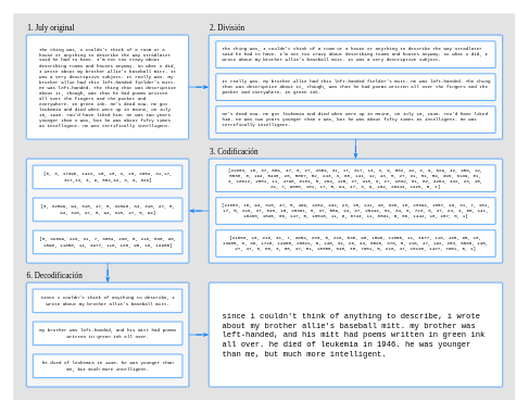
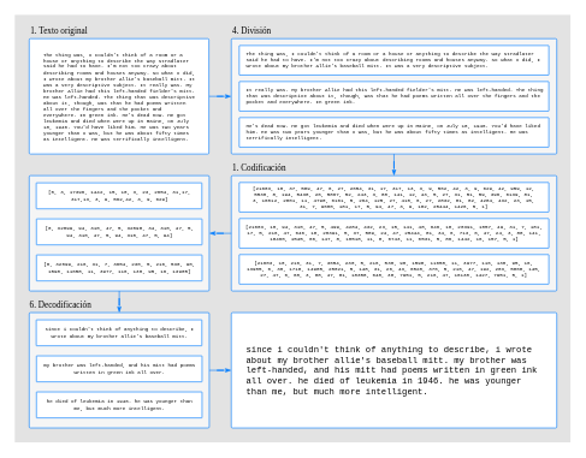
  <mxCell id="0" />
  <mxCell id="1" parent="0" />
  <mxCell id="2" value="" style="rounded=0;whiteSpace=wrap;html=1;strokeColor=none;fillColor=#E3E3E3;" vertex="1" parent="1"><mxGeometry x="20" y="20" width="770" height="593" as="geometry" /></mxCell>
  <mxCell id="3" value="" style="rounded=1;whiteSpace=wrap;html=1;arcSize=1;strokeColor=#007cffff;fillColor=#FFFFFF;fontFamily=Ubuntu;fontSource=https%3A%2F%2Ffonts.googleapis.com%2Fcss%3Ffamily%3DUbuntu;" vertex="1" parent="1"><mxGeometry x="320" y="433" width="451" height="160" as="geometry" /></mxCell>
  <mxCell id="4" style="edgeStyle=orthogonalEdgeStyle;rounded=0;orthogonalLoop=1;jettySize=auto;html=1;entryX=0;entryY=0.5;entryDx=0;entryDy=0;endArrow=classicThin;endFill=1;strokeColor=#007CFF;strokeWidth=1;fontFamily=Ubuntu;fontSource=https%3A%2F%2Ffonts.googleapis.com%2Fcss%3Ffamily%3DUbuntu;fontSize=12;" edge="1" parent="1" source="5" target="3"><mxGeometry relative="1" as="geometry" /></mxCell>
  <mxCell id="5" value="" style="rounded=1;whiteSpace=wrap;html=1;arcSize=1;strokeColor=#007cffff;fontFamily=Ubuntu;fontSource=https%3A%2F%2Ffonts.googleapis.com%2Fcss%3Ffamily%3DUbuntu;fillColor=#F5F5F5;" vertex="1" parent="1"><mxGeometry x="40" y="433" width="249.5" height="160" as="geometry" /></mxCell>
  <mxCell id="6" value="" style="group" vertex="1" connectable="0" parent="1"><mxGeometry x="320" y="53.005" width="451" height="160" as="geometry" /></mxCell>
  <mxCell id="7" value="" style="rounded=1;whiteSpace=wrap;html=1;arcSize=1;strokeColor=#007cffff;fontFamily=Ubuntu;fontSource=https%3A%2F%2Ffonts.googleapis.com%2Fcss%3Ffamily%3DUbuntu;fillColor=#F5F5F5;" vertex="1" parent="6"><mxGeometry width="451" height="160" as="geometry" /></mxCell>
  <mxCell id="8" value="" style="group;align=left;" vertex="1" connectable="0" parent="6"><mxGeometry x="11" y="9.505" width="429" height="41" as="geometry" /></mxCell>
  <mxCell id="9" value="" style="rounded=1;whiteSpace=wrap;html=1;arcSize=1;strokeColor=#007cffff;fillColor=#FFFFFF;fontFamily=Ubuntu;fontSource=https%3A%2F%2Ffonts.googleapis.com%2Fcss%3Ffamily%3DUbuntu;" vertex="1" parent="8"><mxGeometry width="429" height="41" as="geometry" /></mxCell>
  <mxCell id="10" value="The thing was, I couldn't think of a room or a house or anything to describe the way Stradlater said he had to have. I'm not too crazy about describing rooms and houses anyway. So what I did, I wrote about my brother Allie's baseball mitt. It was a very descriptive subject." style="text;html=1;fillColor=none;align=left;verticalAlign=middle;rounded=0;labelPosition=center;verticalLabelPosition=middle;fontFamily=Courier New;labelBorderColor=none;spacing=0;spacingLeft=0;whiteSpace=wrap;fontSize=7;" vertex="1" parent="8"><mxGeometry x="10" width="409" height="40.99" as="geometry" /></mxCell>
  <mxCell id="11" value="" style="group" vertex="1" connectable="0" parent="6"><mxGeometry x="11" y="59.495" width="429" height="41" as="geometry" /></mxCell>
  <mxCell id="12" value="" style="rounded=1;whiteSpace=wrap;html=1;arcSize=1;strokeColor=#007cffff;fillColor=#FFFFFF;fontFamily=Ubuntu;fontSource=https%3A%2F%2Ffonts.googleapis.com%2Fcss%3Ffamily%3DUbuntu;" vertex="1" parent="11"><mxGeometry width="429" height="41" as="geometry" /></mxCell>
  <mxCell id="13" value="&lt;div align=&quot;left&quot;&gt;It really was. My brother Allie had this left-handed fielder's mitt. He was left-handed. The thing that was descriptive about it, though, was that he had poems written all over the fingers and the pocket and everywhere. In green ink.&lt;/div&gt;" style="text;html=1;fillColor=none;align=left;verticalAlign=middle;rounded=0;labelPosition=center;verticalLabelPosition=middle;fontFamily=Courier New;labelBorderColor=none;spacing=0;spacingLeft=0;whiteSpace=wrap;fontSize=7;" vertex="1" parent="11"><mxGeometry x="9.522" y="0.01" width="409.956" height="40.99" as="geometry" /></mxCell>
  <mxCell id="14" value="" style="group" vertex="1" connectable="0" parent="6"><mxGeometry x="11" y="109.495" width="429" height="41" as="geometry" /></mxCell>
  <mxCell id="15" value="" style="rounded=1;whiteSpace=wrap;html=1;arcSize=1;strokeColor=#007cffff;fillColor=#FFFFFF;fontFamily=Ubuntu;fontSource=https%3A%2F%2Ffonts.googleapis.com%2Fcss%3Ffamily%3DUbuntu;" vertex="1" parent="14"><mxGeometry width="429" height="41" as="geometry" /></mxCell>
  <mxCell id="16" value="&lt;div align=&quot;left&quot;&gt;He's dead now. He got leukemia and died when were up in Maine, on July 18, 1946. You'd have liked him. He was two years younger than I was, but he was about fifty times as intelligent. He was terrifically intelligent.&lt;/div&gt;" style="text;html=1;fillColor=none;align=left;verticalAlign=middle;rounded=0;labelPosition=center;verticalLabelPosition=middle;fontFamily=Courier New;labelBorderColor=none;spacing=0;spacingLeft=0;whiteSpace=wrap;fontSize=7;" vertex="1" parent="14"><mxGeometry x="9.977" y="0.01" width="409.047" height="40.99" as="geometry" /></mxCell>
  <mxCell id="17" value="" style="group" vertex="1" connectable="0" parent="1"><mxGeometry x="320" y="243.005" width="451" height="160" as="geometry" /></mxCell>
  <mxCell id="18" value="" style="rounded=1;whiteSpace=wrap;html=1;arcSize=1;strokeColor=#007cffff;fontFamily=Ubuntu;fontSource=https%3A%2F%2Ffonts.googleapis.com%2Fcss%3Ffamily%3DUbuntu;fillColor=#F5F5F5;" vertex="1" parent="17"><mxGeometry width="451" height="160" as="geometry" /></mxCell>
  <mxCell id="19" value="" style="group" vertex="1" connectable="0" parent="17"><mxGeometry x="11" y="9.505" width="429" height="50.49" as="geometry" /></mxCell>
  <mxCell id="20" value="" style="rounded=1;whiteSpace=wrap;html=1;arcSize=1;strokeColor=#007cffff;fillColor=#FFFFFF;fontFamily=Ubuntu;fontSource=https%3A%2F%2Ffonts.googleapis.com%2Fcss%3Ffamily%3DUbuntu;" vertex="1" parent="19"><mxGeometry width="429" height="41" as="geometry" /></mxCell>
  <mxCell id="21" value="[21603, 10, 37, 589, 47, 6, 27, 2654, 31, 17, 317, 13, 3, 9, 562, 42, 3, 9, 629, 42, 959, 12, 5530, 8, 194, 5438, 26, 5867, 52, 243, 3, 88, 141, 12, 43, 5, 27, 31, 51, 59, 396, 6139, 81, 3, 16012, 2801, 11, 4790, 6161, 5, 264, 125, 27, 410, 6, 27, 2832, 81, 82, 4284, 432, 23, 15, 31, 7, 9600, 181, 17, 5, 94, 47, 3, 9, 182, 25444, 1426, 5, 1]" style="text;html=1;fillColor=none;align=center;verticalAlign=middle;rounded=0;labelPosition=center;verticalLabelPosition=middle;fontFamily=Courier New;labelBorderColor=none;spacing=0;spacingLeft=0;whiteSpace=wrap;fontSize=7;" vertex="1" parent="19"><mxGeometry x="19" width="391" height="40.99" as="geometry" /></mxCell>
  <mxCell id="22" value="" style="group" vertex="1" connectable="0" parent="17"><mxGeometry x="11" y="59.495" width="429" height="41" as="geometry" /></mxCell>
  <mxCell id="23" value="" style="rounded=1;whiteSpace=wrap;html=1;arcSize=1;strokeColor=#007cffff;fillColor=#FFFFFF;fontFamily=Ubuntu;fontSource=https%3A%2F%2Ffonts.googleapis.com%2Fcss%3Ffamily%3DUbuntu;" vertex="1" parent="22"><mxGeometry width="429" height="41" as="geometry" /></mxCell>
  <mxCell id="24" value="[21603, 10, 94, 310, 47, 5, 499, 4284, 432, 23, 15, 141, 48, 646, 18, 20391, 1057, 49, 31, 7, 181, 17, 5, 216, 47, 646, 18, 20391, 5, 37, 589, 24, 47, 25444, 81, 34, 6, 713, 6, 47, 24, 3, 88, 141, 18460, 1545, 66, 147, 8, 10518, 11, 8, 6743, 11, 6531, 5, 86, 1442, 16, 157, 5, 1]" style="text;html=1;fillColor=none;align=center;verticalAlign=middle;rounded=0;labelPosition=center;verticalLabelPosition=middle;fontFamily=Courier New;labelBorderColor=none;spacing=0;spacingLeft=0;whiteSpace=wrap;fontSize=7;" vertex="1" parent="22"><mxGeometry x="9.522" y="0.01" width="409.956" height="40.99" as="geometry" /></mxCell>
  <mxCell id="25" value="" style="group" vertex="1" connectable="0" parent="17"><mxGeometry x="11" y="109.495" width="429" height="41" as="geometry" /></mxCell>
  <mxCell id="26" value="" style="rounded=1;whiteSpace=wrap;html=1;arcSize=1;strokeColor=#007cffff;fillColor=#FFFFFF;fontFamily=Ubuntu;fontSource=https%3A%2F%2Ffonts.googleapis.com%2Fcss%3Ffamily%3DUbuntu;" vertex="1" parent="25"><mxGeometry width="429" height="41" as="geometry" /></mxCell>
  <mxCell id="27" value="[21603, 10, 216, 31, 7, 3654, 230, 5, 216, 530, 90, 1598, 11658, 11, 3977, 116, 130, 95, 16, 13905, 6, 30, 1718, 14985, 25021, 5, 148, 31, 26, 43, 6528, 376, 5, 216, 47, 192, 203, 5868, 145, 27, 47, 6, 68, 3, 88, 47, 81, 18358, 648, 38, 7951, 5, 216, 47, 16138, 1427, 7951, 5, 1]" style="text;html=1;fillColor=none;align=center;verticalAlign=middle;rounded=0;labelPosition=center;verticalLabelPosition=middle;fontFamily=Courier New;labelBorderColor=none;spacing=0;spacingLeft=0;whiteSpace=wrap;fontSize=7;" vertex="1" parent="25"><mxGeometry x="9.977" y="0.01" width="409.047" height="40.99" as="geometry" /></mxCell>
  <mxCell id="28" style="edgeStyle=orthogonalEdgeStyle;rounded=0;orthogonalLoop=1;jettySize=auto;html=1;entryX=0;entryY=0.5;entryDx=0;entryDy=0;endArrow=classicThin;endFill=1;strokeWidth=1;fontFamily=Ubuntu;fontSource=https%3A%2F%2Ffonts.googleapis.com%2Fcss%3Ffamily%3DUbuntu;fontSize=12;strokeColor=#007CFF;" edge="1" parent="1" source="29" target="7"><mxGeometry relative="1" as="geometry" /></mxCell>
  <mxCell id="29" value="" style="rounded=1;whiteSpace=wrap;html=1;arcSize=1;strokeColor=#007cffff;fillColor=#FFFFFF;fontFamily=Ubuntu;fontSource=https%3A%2F%2Ffonts.googleapis.com%2Fcss%3Ffamily%3DUbuntu;" vertex="1" parent="1"><mxGeometry x="40" y="53.01" width="249" height="160" as="geometry" /></mxCell>
  <mxCell id="30" value="The thing was, I couldn't think of a room or a house or anything to describe the way Stradlater said he had to have. I'm not too crazy about describing rooms and houses anyway. So what I did, I wrote about my brother Allie's baseball mitt. It was a very descriptive subject. It really was. My brother Allie had this left-handed fielder's mitt. He was left-handed. The thing that was descriptive about it, though, was that he had poems written all over the fingers and the pocket and everywhere. In green ink. He's dead now. He got leukemia and died when were up in Maine, on July 18, 1946. You'd have liked him. He was two years younger than I was, but he was about fifty times as intelligent. He was terrifically intelligent." style="text;html=1;fillColor=none;align=left;verticalAlign=middle;rounded=0;labelPosition=center;verticalLabelPosition=middle;fontFamily=Courier New;labelBorderColor=none;spacing=0;spacingLeft=0;whiteSpace=wrap;fontSize=7;" vertex="1" parent="1"><mxGeometry x="60" y="65.23" width="209" height="137.77" as="geometry" /></mxCell>
  <mxCell id="31" style="edgeStyle=orthogonalEdgeStyle;rounded=0;orthogonalLoop=1;jettySize=auto;html=1;endArrow=classicThin;endFill=1;strokeColor=#007CFF;strokeWidth=1;fontFamily=Ubuntu;fontSource=https%3A%2F%2Ffonts.googleapis.com%2Fcss%3Ffamily%3DUbuntu;fontSize=12;" edge="1" parent="1" source="32" target="5"><mxGeometry relative="1" as="geometry" /></mxCell>
  <mxCell id="32" value="" style="rounded=1;whiteSpace=wrap;html=1;arcSize=1;strokeColor=#007cffff;fontFamily=Ubuntu;fontSource=https%3A%2F%2Ffonts.googleapis.com%2Fcss%3Ffamily%3DUbuntu;fillColor=#F5F5F5;" vertex="1" parent="1"><mxGeometry x="40" y="243.01" width="249.5" height="160" as="geometry" /></mxCell>
  <mxCell id="33" value="" style="group" vertex="1" connectable="0" parent="1"><mxGeometry x="49.75" y="253" width="229.5" height="36" as="geometry" /></mxCell>
  <mxCell id="34" value="" style="rounded=1;whiteSpace=wrap;html=1;arcSize=1;strokeColor=#007cffff;fillColor=#FFFFFF;fontFamily=Ubuntu;fontSource=https%3A%2F%2Ffonts.googleapis.com%2Fcss%3Ffamily%3DUbuntu;" vertex="1" parent="33"><mxGeometry width="229.5" height="36" as="geometry" /></mxCell>
  <mxCell id="35" value="[0, 3, 17396, 1442, 15, 10, 3, 23, 2654, 31,17, 317,13, 3, 9, 562,42, 3, 9, 629]" style="text;html=1;fillColor=none;align=center;verticalAlign=middle;rounded=0;labelPosition=center;verticalLabelPosition=middle;fontFamily=Courier New;labelBorderColor=none;spacing=0;spacingLeft=0;whiteSpace=wrap;fontSize=7;" vertex="1" parent="33"><mxGeometry x="10" y="8.01" width="211.36" height="19.99" as="geometry" /></mxCell>
  <mxCell id="36" value="" style="group" vertex="1" connectable="0" parent="1"><mxGeometry x="50" y="303" width="229.5" height="36" as="geometry" /></mxCell>
  <mxCell id="37" value="" style="rounded=1;whiteSpace=wrap;html=1;arcSize=1;strokeColor=#007cffff;fillColor=#FFFFFF;fontFamily=Ubuntu;fontSource=https%3A%2F%2Ffonts.googleapis.com%2Fcss%3Ffamily%3DUbuntu;" vertex="1" parent="36"><mxGeometry width="229.5" height="36" as="geometry" /></mxCell>
  <mxCell id="38" value="[0, 32099, 94, 310, 47, 5, 32098, 34, 310, 47, 5, 94, 310, 47, 5, 94, 310, 47, 5, 94]" style="text;html=1;fillColor=none;align=center;verticalAlign=middle;rounded=0;labelPosition=center;verticalLabelPosition=middle;fontFamily=Courier New;labelBorderColor=none;spacing=0;spacingLeft=0;whiteSpace=wrap;fontSize=7;" vertex="1" parent="36"><mxGeometry x="10" y="8.01" width="211.36" height="19.99" as="geometry" /></mxCell>
  <mxCell id="39" value="" style="group" vertex="1" connectable="0" parent="1"><mxGeometry x="50" y="353" width="229.5" height="36" as="geometry" /></mxCell>
  <mxCell id="40" value="" style="rounded=1;whiteSpace=wrap;html=1;arcSize=1;strokeColor=#007cffff;fillColor=#FFFFFF;fontFamily=Ubuntu;fontSource=https%3A%2F%2Ffonts.googleapis.com%2Fcss%3Ffamily%3DUbuntu;" vertex="1" parent="39"><mxGeometry width="229.5" height="36" as="geometry" /></mxCell>
  <mxCell id="41" value="[0, 32099, 216, 31, 7, 3654, 230, 5, 216, 530, 90, 1598, 11658, 11, 3977, 116, 130, 95, 16, 13905]" style="text;html=1;fillColor=none;align=center;verticalAlign=middle;rounded=0;labelPosition=center;verticalLabelPosition=middle;fontFamily=Courier New;labelBorderColor=none;spacing=0;spacingLeft=0;whiteSpace=wrap;fontSize=7;" vertex="1" parent="39"><mxGeometry x="10" y="8.01" width="211.36" height="19.99" as="geometry" /></mxCell>
  <mxCell id="42" value="" style="group" vertex="1" connectable="0" parent="1"><mxGeometry x="49.75" y="442.99" width="229.5" height="36" as="geometry" /></mxCell>
  <mxCell id="43" value="" style="rounded=1;whiteSpace=wrap;html=1;arcSize=1;strokeColor=#007cffff;fillColor=#FFFFFF;fontFamily=Ubuntu;fontSource=https%3A%2F%2Ffonts.googleapis.com%2Fcss%3Ffamily%3DUbuntu;" vertex="1" parent="42"><mxGeometry width="229.5" height="36" as="geometry" /></mxCell>
  <mxCell id="44" value="since i couldn't think of anything to describe, I wrote about my brother allie's baseball mitt." style="text;html=1;fillColor=none;align=center;verticalAlign=middle;rounded=0;labelPosition=center;verticalLabelPosition=middle;fontFamily=Courier New;labelBorderColor=none;spacing=0;spacingLeft=0;whiteSpace=wrap;fontSize=7;" vertex="1" parent="42"><mxGeometry x="10" y="8.01" width="211.36" height="19.99" as="geometry" /></mxCell>
  <mxCell id="45" value="" style="group" vertex="1" connectable="0" parent="1"><mxGeometry x="50" y="492.99" width="229.5" height="36" as="geometry" /></mxCell>
  <mxCell id="46" value="" style="rounded=1;whiteSpace=wrap;html=1;arcSize=1;strokeColor=#007cffff;fillColor=#FFFFFF;fontFamily=Ubuntu;fontSource=https%3A%2F%2Ffonts.googleapis.com%2Fcss%3Ffamily%3DUbuntu;" vertex="1" parent="45"><mxGeometry width="229.5" height="36" as="geometry" /></mxCell>
  <mxCell id="47" value="my brother was left-handed, and his mitt had poems written in green ink all over." style="text;html=1;fillColor=none;align=center;verticalAlign=middle;rounded=0;labelPosition=center;verticalLabelPosition=middle;fontFamily=Courier New;labelBorderColor=none;spacing=0;spacingLeft=0;whiteSpace=wrap;fontSize=7;" vertex="1" parent="45"><mxGeometry x="10" y="8.01" width="211.36" height="19.99" as="geometry" /></mxCell>
  <mxCell id="48" value="" style="group" vertex="1" connectable="0" parent="1"><mxGeometry x="50" y="542.99" width="229.5" height="36" as="geometry" /></mxCell>
  <mxCell id="49" value="" style="rounded=1;whiteSpace=wrap;html=1;arcSize=1;strokeColor=#007cffff;fillColor=#FFFFFF;fontFamily=Ubuntu;fontSource=https%3A%2F%2Ffonts.googleapis.com%2Fcss%3Ffamily%3DUbuntu;" vertex="1" parent="48"><mxGeometry width="229.5" height="36" as="geometry" /></mxCell>
  <mxCell id="50" value="he died of leukemia in 1946. he was younger than me, but much more intelligent." style="text;html=1;fillColor=none;align=center;verticalAlign=middle;rounded=0;labelPosition=center;verticalLabelPosition=middle;fontFamily=Courier New;labelBorderColor=none;spacing=0;spacingLeft=0;whiteSpace=wrap;fontSize=7;" vertex="1" parent="48"><mxGeometry x="10" y="8.01" width="211.36" height="19.99" as="geometry" /></mxCell>
  <mxCell id="51" value="since i couldn't think of anything to describe, i wrote about my brother allie's baseball mitt. my brother was left-handed, and his mitt had poems written in green ink all over. he died of leukemia in 1946. he was younger than me, but much more intelligent." style="text;html=1;fillColor=none;align=left;verticalAlign=middle;rounded=0;labelPosition=center;verticalLabelPosition=middle;fontFamily=Courier New;labelBorderColor=none;spacing=0;spacingLeft=0;whiteSpace=wrap;fontSize=12;" vertex="1" parent="1"><mxGeometry x="341" y="445.22" width="409" height="137.77" as="geometry" /></mxCell>
- <mxCell id="52" value="&lt;div align=&quot;left&quot;&gt;1. July original&lt;br&gt;&lt;/div&gt;" style="text;html=1;strokeColor=none;fillColor=none;align=left;verticalAlign=middle;whiteSpace=wrap;rounded=0;fontSize=12;fontFamily=Ubuntu;fontSource=https%3A%2F%2Ffonts.googleapis.com%2Fcss%3Ffamily%3DUbuntu;" vertex="1" parent="1"><mxGeometry x="40" y="32" width="110" height="20" as="geometry" /></mxCell>
- <mxCell id="53" value="2. División" style="text;html=1;strokeColor=none;fillColor=none;align=left;verticalAlign=middle;whiteSpace=wrap;rounded=0;fontSize=12;fontFamily=Ubuntu;fontSource=https%3A%2F%2Ffonts.googleapis.com%2Fcss%3Ffamily%3DUbuntu;" vertex="1" parent="1"><mxGeometry x="320" y="33.01" width="100" height="20" as="geometry" /></mxCell>
- <mxCell id="54" value="3. Codificación" style="text;html=1;strokeColor=none;fillColor=none;align=left;verticalAlign=middle;whiteSpace=wrap;rounded=0;fontSize=12;fontFamily=Ubuntu;fontSource=https%3A%2F%2Ffonts.googleapis.com%2Fcss%3Ffamily%3DUbuntu;" vertex="1" parent="1"><mxGeometry x="320" y="223.01" width="110" height="20" as="geometry" /></mxCell>
+ <mxCell id="52" value="&lt;div align=&quot;left&quot;&gt;1. Texto original&lt;br&gt;&lt;/div&gt;" style="text;html=1;strokeColor=none;fillColor=none;align=left;verticalAlign=middle;whiteSpace=wrap;rounded=0;fontSize=12;fontFamily=Ubuntu;fontSource=https%3A%2F%2Ffonts.googleapis.com%2Fcss%3Ffamily%3DUbuntu;" vertex="1" parent="1"><mxGeometry x="40" y="32" width="110" height="20" as="geometry" /></mxCell>
+ <mxCell id="53" value="4. División" style="text;html=1;strokeColor=none;fillColor=none;align=left;verticalAlign=middle;whiteSpace=wrap;rounded=0;fontSize=12;fontFamily=Ubuntu;fontSource=https%3A%2F%2Ffonts.googleapis.com%2Fcss%3Ffamily%3DUbuntu;" vertex="1" parent="1"><mxGeometry x="320" y="33.01" width="100" height="20" as="geometry" /></mxCell>
+ <mxCell id="54" value="1. Codificación" style="text;html=1;strokeColor=none;fillColor=none;align=left;verticalAlign=middle;whiteSpace=wrap;rounded=0;fontSize=12;fontFamily=Ubuntu;fontSource=https%3A%2F%2Ffonts.googleapis.com%2Fcss%3Ffamily%3DUbuntu;" vertex="1" parent="1"><mxGeometry x="320" y="223.01" width="110" height="20" as="geometry" /></mxCell>
  <mxCell id="55" value="6. Decodificación" style="text;html=1;strokeColor=none;fillColor=none;align=left;verticalAlign=middle;whiteSpace=wrap;rounded=0;fontSize=12;fontFamily=Ubuntu;fontSource=https%3A%2F%2Ffonts.googleapis.com%2Fcss%3Ffamily%3DUbuntu;" vertex="1" parent="1"><mxGeometry x="38.75" y="413" width="201.25" height="20" as="geometry" /></mxCell>
  <mxCell id="56" style="edgeStyle=orthogonalEdgeStyle;rounded=0;orthogonalLoop=1;jettySize=auto;html=1;entryX=0.5;entryY=0;entryDx=0;entryDy=0;endArrow=classicThin;endFill=1;strokeColor=#007CFF;strokeWidth=1;fontFamily=Ubuntu;fontSource=https%3A%2F%2Ffonts.googleapis.com%2Fcss%3Ffamily%3DUbuntu;fontSize=12;" edge="1" parent="1" source="7" target="18"><mxGeometry relative="1" as="geometry" /></mxCell>
  <mxCell id="57" style="edgeStyle=orthogonalEdgeStyle;rounded=0;orthogonalLoop=1;jettySize=auto;html=1;entryX=1;entryY=0.5;entryDx=0;entryDy=0;endArrow=classicThin;endFill=1;strokeColor=#007CFF;strokeWidth=1;fontFamily=Ubuntu;fontSource=https%3A%2F%2Ffonts.googleapis.com%2Fcss%3Ffamily%3DUbuntu;fontSize=12;" edge="1" parent="1" source="18" target="32"><mxGeometry relative="1" as="geometry" /></mxCell>
